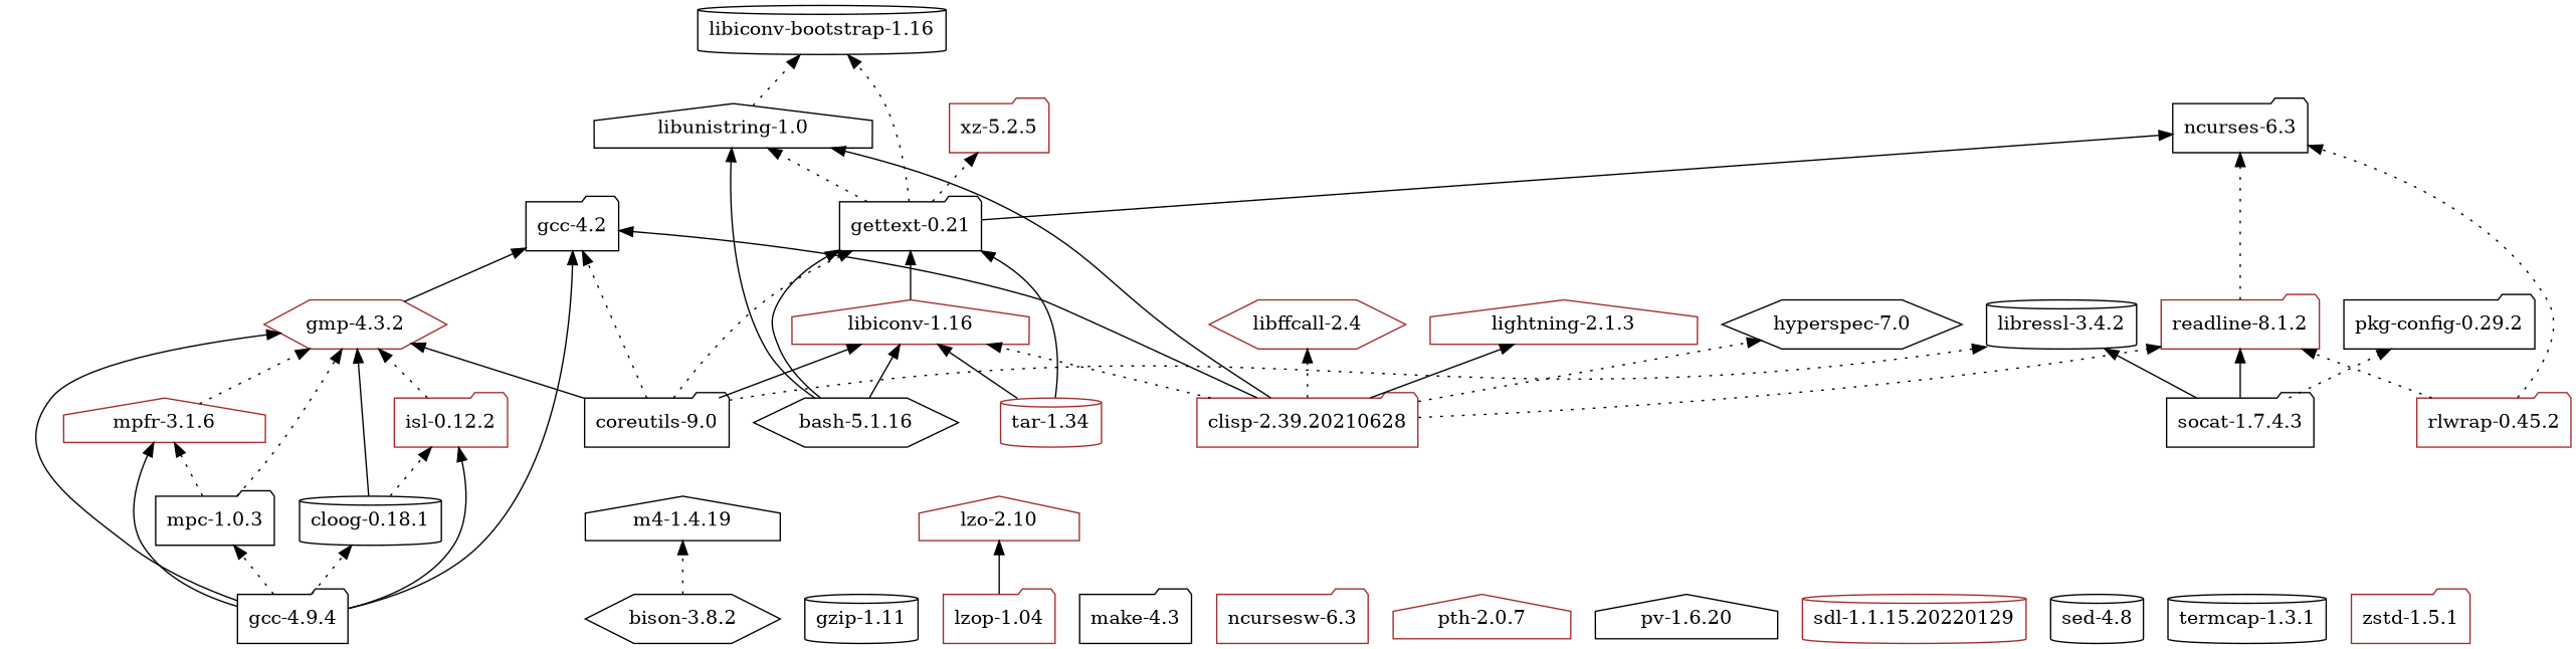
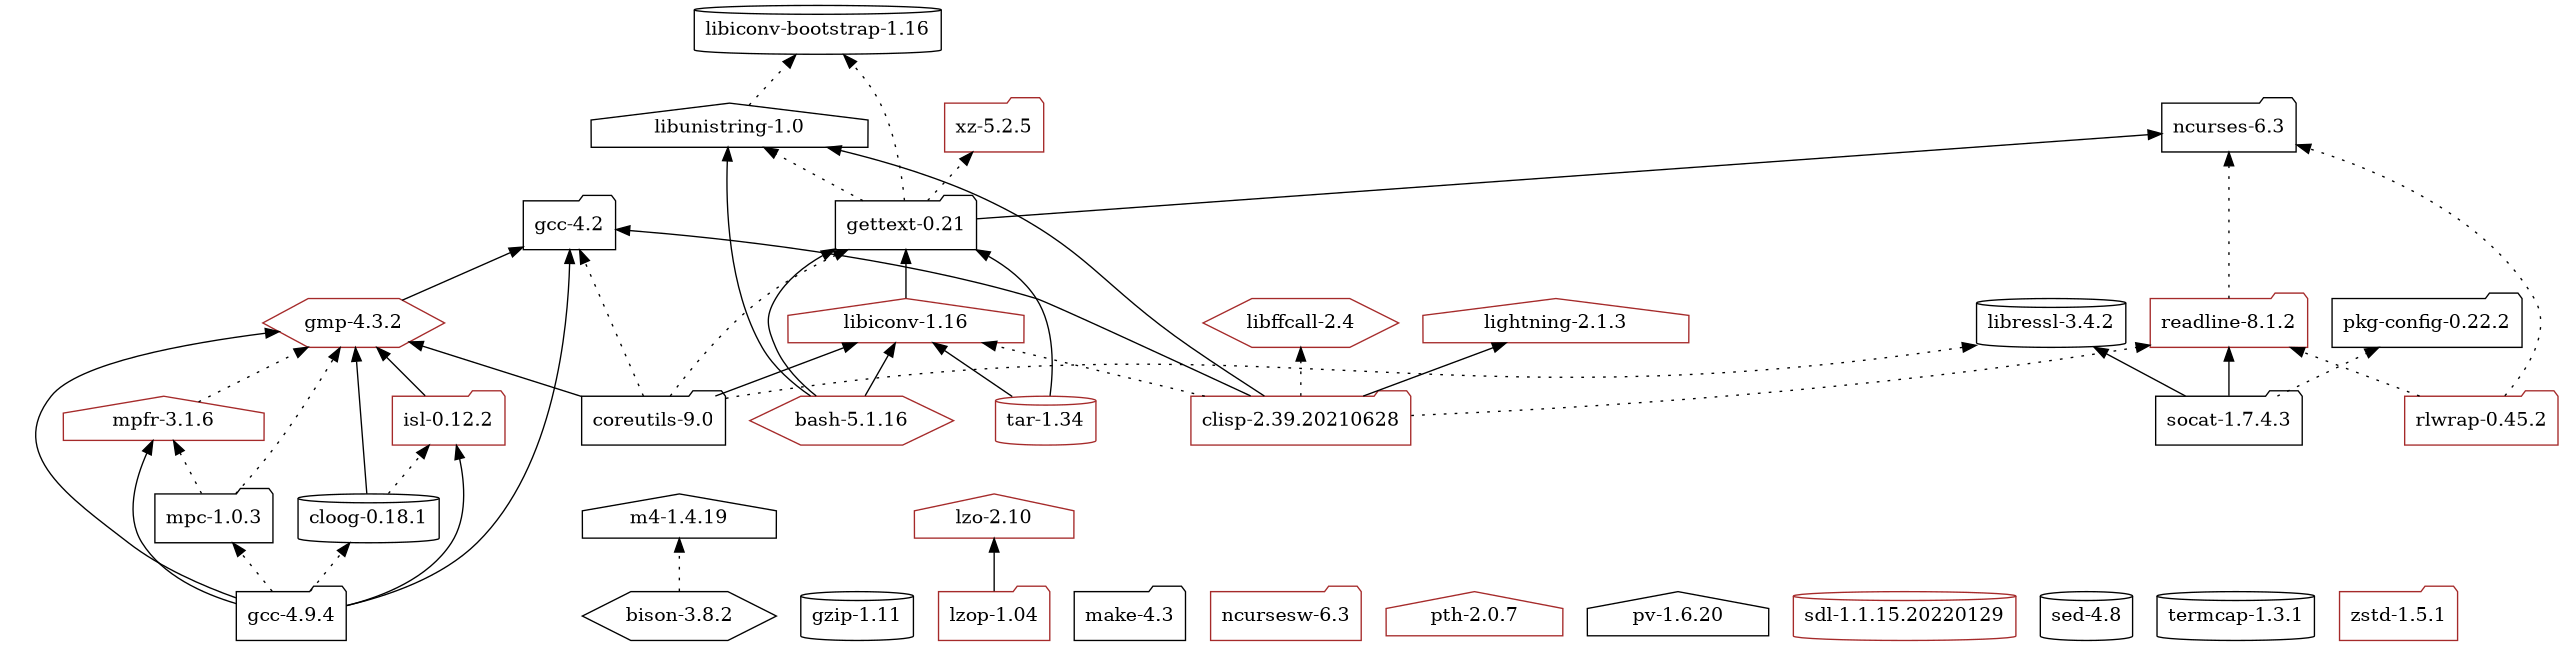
  digraph {
    rankdir=BT
    node [color=black shape=folder]
    edge [style=solid]
-   "bash-5.1.16" [shape=hexagon]
+   "bash-5.1.16" [color=brown shape=hexagon]
    "gettext-0.21"
    "libiconv-1.16" [color=brown shape=house]
    "libunistring-1.0" [shape=house]
    "ncurses-6.3"
    "libiconv-bootstrap-1.16" [shape=cylinder]
    "xz-5.2.5" [color=brown]
    "bison-3.8.2" [shape=hexagon]
    "m4-1.4.19" [shape=house]
    "clisp-2.39.20210628" [color=brown]
    "gcc-4.2"
-   "hyperspec-7.0" [shape=hexagon]
    "libffcall-2.4" [color=brown shape=hexagon]
    "lightning-2.1.3" [color=brown shape=house]
    "readline-8.1.2" [color=brown]
    "cloog-0.18.1" [shape=cylinder]
    "gmp-4.3.2" [color=brown shape=hexagon]
    "isl-0.12.2" [color=brown]
    "coreutils-9.0"
    "libressl-3.4.2" [shape=cylinder]
    "gcc-4.9.4"
    "mpc-1.0.3"
    "mpfr-3.1.6" [color=brown shape=house]
    "gzip-1.11" [shape=cylinder]
    "lzop-1.04" [color=brown]
    "lzo-2.10" [color=brown shape=house]
    "make-4.3"
    "ncursesw-6.3" [color=brown]
    "pth-2.0.7" [color=brown shape=house]
    "pv-1.6.20" [shape=house]
    "rlwrap-0.45.2" [color=brown]
    n32 [color=brown label="sdl-1.1.15.20220129" shape=cylinder]
    "sed-4.8" [shape=cylinder]
    "socat-1.7.4.3"
-   "pkg-config-0.29.2"
+   "pkg-config-0.29.2" [label="pkg-config-0.22.2"]
    "tar-1.34" [color=brown shape=cylinder]
    "termcap-1.3.1" [shape=cylinder]
    "zstd-1.5.1" [color=brown]
    "bash-5.1.16" -> "gettext-0.21"
    "bash-5.1.16" -> "libiconv-1.16"
    "bash-5.1.16" -> "libunistring-1.0"
    "gettext-0.21" -> "libunistring-1.0" [style=dotted]
    "gettext-0.21" -> "ncurses-6.3"
    "gettext-0.21" -> "libiconv-bootstrap-1.16" [style=dotted]
    "gettext-0.21" -> "xz-5.2.5" [style=dotted]
    "libiconv-1.16" -> "gettext-0.21"
    "libunistring-1.0" -> "libiconv-bootstrap-1.16" [style=dotted]
    "bison-3.8.2" -> "m4-1.4.19" [style=dotted]
    "clisp-2.39.20210628" -> "libiconv-1.16" [style=dotted]
    "clisp-2.39.20210628" -> "libunistring-1.0"
    "clisp-2.39.20210628" -> "gcc-4.2"
-   "clisp-2.39.20210628" -> "hyperspec-7.0" [style=dotted]
    "clisp-2.39.20210628" -> "libffcall-2.4" [style=dotted]
    "clisp-2.39.20210628" -> "lightning-2.1.3"
    "clisp-2.39.20210628" -> "readline-8.1.2" [style=dotted]
    "readline-8.1.2" -> "ncurses-6.3" [style=dotted]
    "cloog-0.18.1" -> "gmp-4.3.2"
    "cloog-0.18.1" -> "isl-0.12.2" [style=dotted]
    "gmp-4.3.2" -> "gcc-4.2"
-   "isl-0.12.2" -> "gmp-4.3.2" [style=dotted]
+   "isl-0.12.2" -> "gmp-4.3.2"
    "coreutils-9.0" -> "gettext-0.21" [style=dotted]
    "coreutils-9.0" -> "libiconv-1.16"
    "coreutils-9.0" -> "gcc-4.2" [style=dotted]
    "coreutils-9.0" -> "gmp-4.3.2"
    "coreutils-9.0" -> "libressl-3.4.2" [style=dotted]
    "gcc-4.9.4" -> "gcc-4.2"
    "gcc-4.9.4" -> "cloog-0.18.1" [style=dotted]
    "gcc-4.9.4" -> "gmp-4.3.2"
    "gcc-4.9.4" -> "isl-0.12.2"
    "gcc-4.9.4" -> "mpc-1.0.3" [style=dotted]
    "gcc-4.9.4" -> "mpfr-3.1.6"
    "mpc-1.0.3" -> "gmp-4.3.2" [style=dotted]
    "mpc-1.0.3" -> "mpfr-3.1.6" [style=dotted]
    "mpfr-3.1.6" -> "gmp-4.3.2" [style=dotted]
    "lzop-1.04" -> "lzo-2.10"
    "rlwrap-0.45.2" -> "ncurses-6.3" [style=dotted]
    "rlwrap-0.45.2" -> "readline-8.1.2" [style=dotted]
    "socat-1.7.4.3" -> "readline-8.1.2"
    "socat-1.7.4.3" -> "libressl-3.4.2"
    "socat-1.7.4.3" -> "pkg-config-0.29.2" [style=dotted]
    "tar-1.34" -> "gettext-0.21"
    "tar-1.34" -> "libiconv-1.16"
  }
